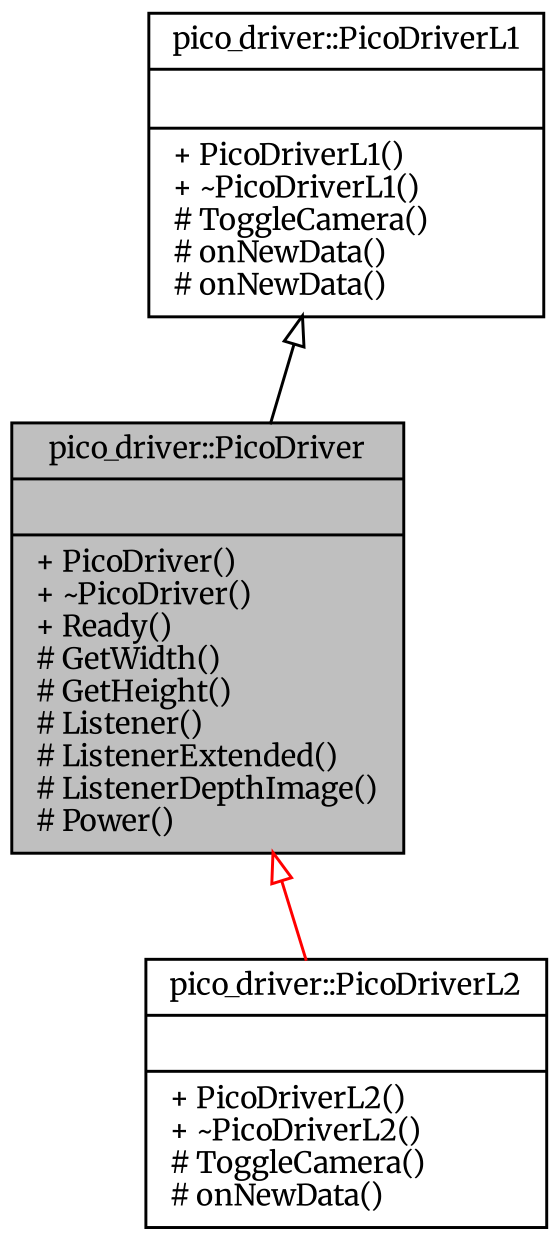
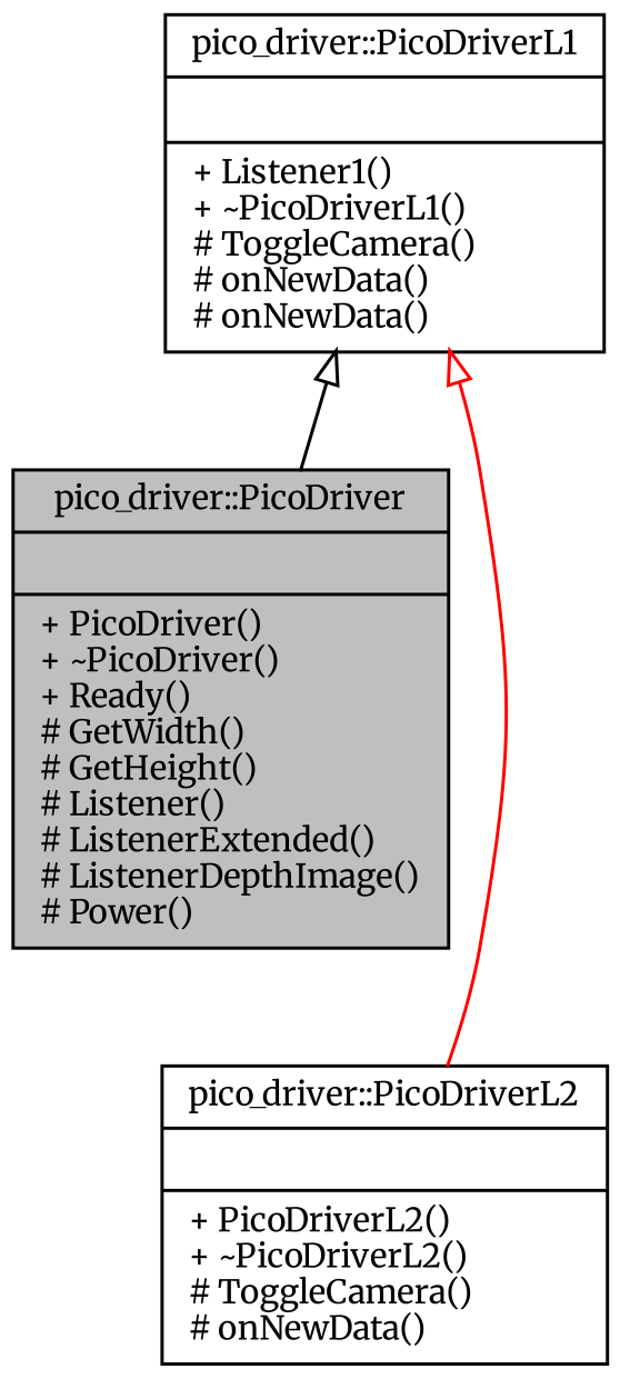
  digraph {
    fontname=Merriweather
    node [color=black fillcolor=white fontname=Merriweather fontsize=10 shape=record style=filled]
    edge [arrowtail=onormal dir=back fontname=Merriweather fontsize=10 labelfontname=Helvetica labelfontsize=10 style=solid]
    n1 [fillcolor=grey75 fontcolor=black height=0.2 label="{pico_driver::PicoDriver\n||+ PicoDriver()\l+ ~PicoDriver()\l+ Ready()\l# GetWidth()\l# GetHeight()\l# Listener()\l# ListenerExtended()\l# ListenerDepthImage()\l# Power()\l}" width=0.4]
    n2 [height=0.2 label="{pico_driver::PicoDriverL2\n||+ PicoDriverL2()\l+ ~PicoDriverL2()\l# ToggleCamera()\l# onNewData()\l}" width=0.4]
-   n3 [height=0.2 label="{pico_driver::PicoDriverL1\n||+ PicoDriverL1()\l+ ~PicoDriverL1()\l# ToggleCamera()\l# onNewData()\l# onNewData()\l}" width=0.4]
-   n1 -> n2 [color=red]
+   n3 [height=0.2 label="{pico_driver::PicoDriverL1\n||+ Listener1()\l+ ~PicoDriverL1()\l# ToggleCamera()\l# onNewData()\l# onNewData()\l}" width=0.4]
+   n3 -> n2 [color=red]
    n3 -> n1 [color=black]
  }
